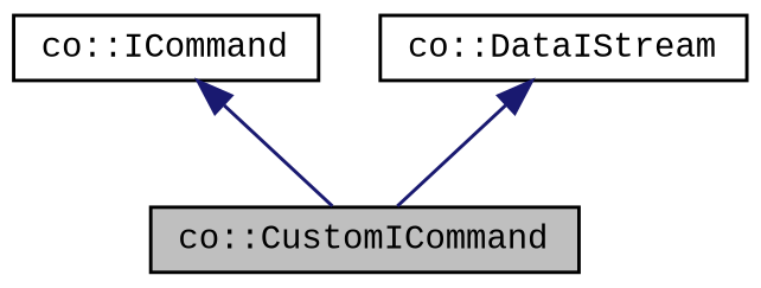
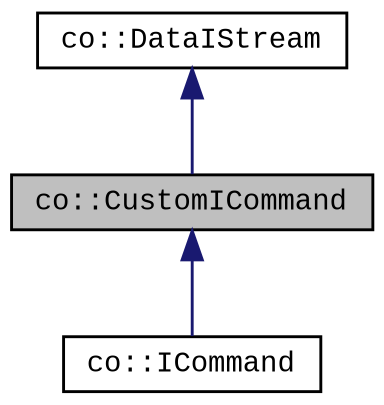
  digraph {
    fontname="Liberation Mono"
    node [color=black fillcolor=white fontname="Liberation Mono" fontsize=10 shape=record style=filled]
    edge [color=midnightblue dir=back fontname="Liberation Mono" fontsize=10 labelfontname=Sans labelfontsize=10 style=solid]
    n1 [fillcolor=grey75 fontcolor=black height=0.2 label="co::CustomICommand" width=0.4]
    n2 [height=0.2 label="co::ICommand" width=0.4]
    n3 [height=0.2 label="co::DataIStream" width=0.4]
-   n2 -> n1
+   n1 -> n2
    n3 -> n1
  }
